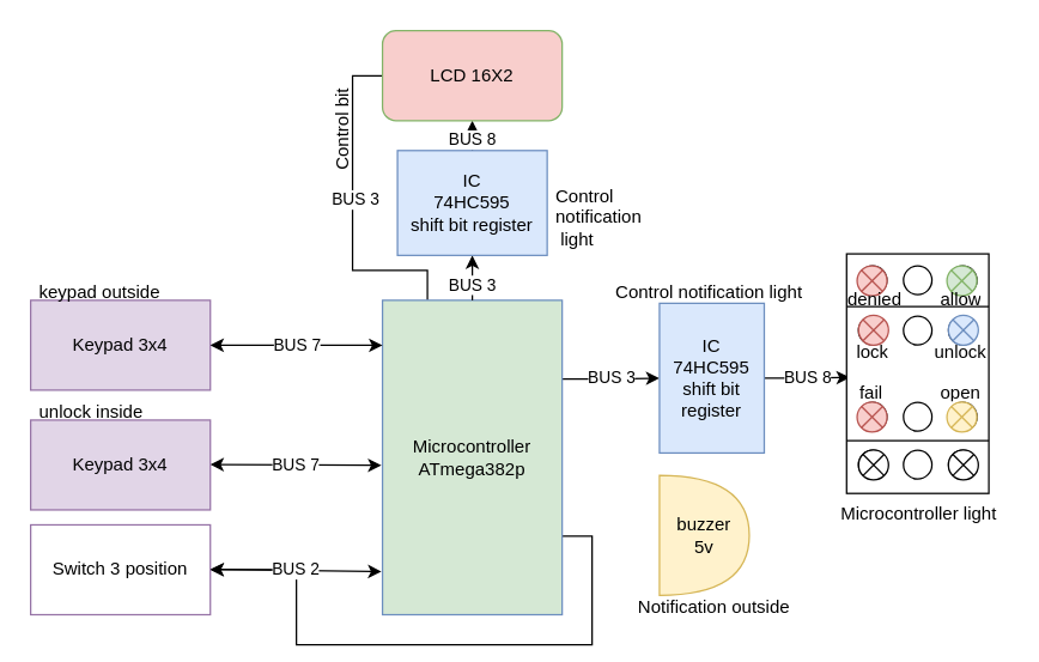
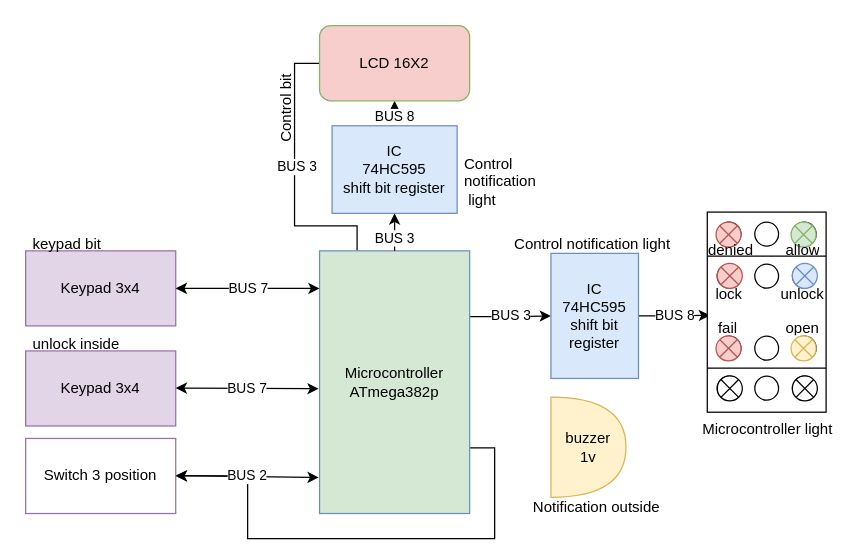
  <mxCell id="0" />
  <mxCell id="1" parent="0" />
  <mxCell id="2" value="BUS 3" style="edgeStyle=orthogonalEdgeStyle;rounded=0;orthogonalLoop=1;jettySize=auto;html=1;exitX=1;exitY=0.25;exitDx=0;exitDy=0;entryX=0;entryY=0.5;entryDx=0;entryDy=0;" edge="1" parent="1" source="6" target="16"><mxGeometry relative="1" as="geometry" /></mxCell>
  <mxCell id="3" style="edgeStyle=orthogonalEdgeStyle;rounded=0;orthogonalLoop=1;jettySize=auto;html=1;exitX=1;exitY=0.75;exitDx=0;exitDy=0;" edge="1" parent="1" source="6" target="9"><mxGeometry relative="1" as="geometry"><mxPoint x="410" y="450" as="targetPoint" /></mxGeometry></mxCell>
  <mxCell id="4" style="edgeStyle=orthogonalEdgeStyle;rounded=0;orthogonalLoop=1;jettySize=auto;html=1;exitX=0.25;exitY=0;exitDx=0;exitDy=0;entryX=0;entryY=0.5;entryDx=0;entryDy=0;endArrow=none;" edge="1" parent="1" source="6" target="23"><mxGeometry relative="1" as="geometry"><mxPoint x="230" y="160" as="targetPoint" /><Array as="points"><mxPoint x="285" y="180" /><mxPoint x="235" y="180" /><mxPoint x="235" y="50" /></Array></mxGeometry></mxCell>
  <mxCell id="5" value="BUS 3" style="edgeLabel;html=1;align=center;verticalAlign=middle;resizable=0;points=[];" vertex="1" connectable="0" parent="4"><mxGeometry x="0.07" y="-1" relative="1" as="geometry"><mxPoint as="offset" /></mxGeometry></mxCell>
  <mxCell id="6" value="Microcontroller&lt;br&gt;ATmega382p" style="rounded=0;whiteSpace=wrap;html=1;fillColor=#d5e8d4;strokeColor=#6c8ebf;" vertex="1" parent="1"><mxGeometry x="255" y="200" width="120" height="210" as="geometry" /></mxCell>
  <mxCell id="7" value="Keypad 3x4" style="rounded=0;whiteSpace=wrap;html=1;fillColor=#e1d5e7;strokeColor=#9673a6;" vertex="1" parent="1"><mxGeometry x="20" y="200" width="120" height="60" as="geometry" /></mxCell>
  <mxCell id="8" value="Keypad 3x4" style="rounded=0;whiteSpace=wrap;html=1;fillColor=#e1d5e7;strokeColor=#9673a6;" vertex="1" parent="1"><mxGeometry x="20" y="280" width="120" height="60" as="geometry" /></mxCell>
  <mxCell id="9" value="Switch 3 position" style="rounded=0;whiteSpace=wrap;html=1;fillColor=#ffffff;strokeColor=#9673a6;" vertex="1" parent="1"><mxGeometry x="20" y="350" width="120" height="60" as="geometry" /></mxCell>
- <mxCell id="10" value="keypad outside" style="text;strokeColor=none;fillColor=none;align=left;verticalAlign=middle;spacingLeft=4;spacingRight=4;overflow=hidden;points=[[0,0.5],[1,0.5]];portConstraint=eastwest;rotatable=0;whiteSpace=wrap;html=1;" vertex="1" parent="1"><mxGeometry x="20" y="180" width="110" height="30" as="geometry" /></mxCell>
+ <mxCell id="10" value="keypad bit" style="text;strokeColor=none;fillColor=none;align=left;verticalAlign=middle;spacingLeft=4;spacingRight=4;overflow=hidden;points=[[0,0.5],[1,0.5]];portConstraint=eastwest;rotatable=0;whiteSpace=wrap;html=1;" vertex="1" parent="1"><mxGeometry x="20" y="180" width="110" height="30" as="geometry" /></mxCell>
  <mxCell id="11" value="unlock inside" style="text;strokeColor=none;fillColor=none;align=left;verticalAlign=middle;spacingLeft=4;spacingRight=4;overflow=hidden;points=[[0,0.5],[1,0.5]];portConstraint=eastwest;rotatable=0;whiteSpace=wrap;html=1;" vertex="1" parent="1"><mxGeometry x="20" y="260" width="110" height="30" as="geometry" /></mxCell>
  <mxCell id="12" value="BUS 7" style="endArrow=classic;startArrow=classic;html=1;rounded=0;entryX=0;entryY=0.143;entryDx=0;entryDy=0;entryPerimeter=0;strokeColor=#000000;endFill=1;" edge="1" parent="1" target="6"><mxGeometry width="50" height="50" relative="1" as="geometry"><mxPoint x="140" y="230" as="sourcePoint" /><mxPoint x="190" y="180" as="targetPoint" /></mxGeometry></mxCell>
  <mxCell id="13" value="BUS 7" style="endArrow=classic;startArrow=classic;html=1;rounded=0;strokeColor=#000000;endFill=1;entryX=-0.006;entryY=0.525;entryDx=0;entryDy=0;entryPerimeter=0;" edge="1" parent="1" target="6"><mxGeometry width="50" height="50" relative="1" as="geometry"><mxPoint x="140" y="309.72" as="sourcePoint" /><mxPoint x="250" y="310" as="targetPoint" /></mxGeometry></mxCell>
  <mxCell id="14" value="BUS 2" style="endArrow=classic;startArrow=classic;html=1;rounded=0;strokeColor=#000000;endFill=1;entryX=-0.006;entryY=0.863;entryDx=0;entryDy=0;entryPerimeter=0;" edge="1" parent="1" target="6"><mxGeometry width="50" height="50" relative="1" as="geometry"><mxPoint x="140" y="379.72" as="sourcePoint" /><mxPoint x="250" y="380" as="targetPoint" /></mxGeometry></mxCell>
  <mxCell id="15" value="BUS 8" style="edgeStyle=orthogonalEdgeStyle;rounded=0;orthogonalLoop=1;jettySize=auto;html=1;exitX=1;exitY=0.5;exitDx=0;exitDy=0;entryX=0.023;entryY=0.516;entryDx=0;entryDy=0;entryPerimeter=0;" edge="1" parent="1" source="16" target="25"><mxGeometry relative="1" as="geometry" /></mxCell>
  <mxCell id="16" value="IC &lt;br&gt;74HC595&lt;br&gt;shift bit register" style="rounded=0;whiteSpace=wrap;html=1;fillColor=#dae8fc;strokeColor=#6c8ebf;" vertex="1" parent="1"><mxGeometry x="440" y="202" width="70" height="100" as="geometry" /></mxCell>
- <mxCell id="17" value="buzzer&lt;br&gt;5v" style="shape=or;whiteSpace=wrap;html=1;fillColor=#fff2cc;strokeColor=#d6b656;" vertex="1" parent="1"><mxGeometry x="440" y="317" width="60" height="80" as="geometry" /></mxCell>
+ <mxCell id="17" value="buzzer&lt;br&gt;1v" style="shape=or;whiteSpace=wrap;html=1;fillColor=#fff2cc;strokeColor=#d6b656;" vertex="1" parent="1"><mxGeometry x="440" y="317" width="60" height="80" as="geometry" /></mxCell>
  <mxCell id="18" value="Control&amp;nbsp;notification light" style="text;strokeColor=none;fillColor=none;align=left;verticalAlign=middle;spacingLeft=4;spacingRight=4;overflow=hidden;points=[[0,0.5],[1,0.5]];portConstraint=eastwest;rotatable=0;whiteSpace=wrap;html=1;" vertex="1" parent="1"><mxGeometry x="405" y="180" width="155" height="30" as="geometry" /></mxCell>
  <mxCell id="19" value="BUS 3" style="edgeStyle=orthogonalEdgeStyle;rounded=0;orthogonalLoop=1;jettySize=auto;html=1;exitX=0.5;exitY=0;exitDx=0;exitDy=0;entryX=1;entryY=0.5;entryDx=0;entryDy=0;" edge="1" parent="1" target="21"><mxGeometry x="-0.333" relative="1" as="geometry"><mxPoint x="315" y="200" as="sourcePoint" /><mxPoint as="offset" /></mxGeometry></mxCell>
  <mxCell id="20" value="BUS 8" style="edgeStyle=orthogonalEdgeStyle;rounded=0;orthogonalLoop=1;jettySize=auto;html=1;exitX=0;exitY=0.5;exitDx=0;exitDy=0;entryX=0.5;entryY=1;entryDx=0;entryDy=0;" edge="1" parent="1" source="21" target="23"><mxGeometry x="-0.333" relative="1" as="geometry"><mxPoint as="offset" /></mxGeometry></mxCell>
  <mxCell id="21" value="IC &lt;br&gt;74HC595&lt;br&gt;shift bit register" style="rounded=0;whiteSpace=wrap;html=1;direction=south;fillColor=#dae8fc;strokeColor=#6c8ebf;" vertex="1" parent="1"><mxGeometry x="265" y="100" width="100" height="70" as="geometry" /></mxCell>
  <mxCell id="22" value="Control&amp;nbsp;&lt;br&gt;notification&lt;br&gt;&amp;nbsp;light" style="text;strokeColor=none;fillColor=none;align=left;verticalAlign=middle;spacingLeft=4;spacingRight=4;overflow=hidden;points=[[0,0.5],[1,0.5]];portConstraint=eastwest;rotatable=0;whiteSpace=wrap;html=1;direction=east;" vertex="1" parent="1"><mxGeometry x="365" y="120" width="70" height="50" as="geometry" /></mxCell>
  <mxCell id="23" value="LCD 16X2" style="rounded=1;whiteSpace=wrap;html=1;fillColor=#f8cecc;strokeColor=#82b366;" vertex="1" parent="1"><mxGeometry x="255" y="20" width="120" height="60" as="geometry" /></mxCell>
  <mxCell id="24" value="Control bit" style="text;html=1;strokeColor=none;fillColor=none;align=center;verticalAlign=middle;whiteSpace=wrap;rounded=0;direction=east;flipH=1;flipV=1;labelPosition=center;verticalLabelPosition=middle;rotation=-90;" vertex="1" parent="1"><mxGeometry x="199" y="71" width="60" height="30" as="geometry" /></mxCell>
  <mxCell id="25" value="Microcontroller light" style="verticalLabelPosition=bottom;dashed=0;shadow=0;html=1;align=center;verticalAlign=top;shape=mxgraph.cabinets.contactor_32_125a;" vertex="1" parent="1"><mxGeometry x="565" y="169" width="95" height="160" as="geometry" /></mxCell>
  <mxCell id="26" value="" style="shape=sumEllipse;perimeter=ellipsePerimeter;whiteSpace=wrap;html=1;backgroundOutline=1;" vertex="1" parent="1"><mxGeometry x="573" y="300" width="20" height="20" as="geometry" /></mxCell>
  <mxCell id="27" value="" style="shape=sumEllipse;perimeter=ellipsePerimeter;whiteSpace=wrap;html=1;backgroundOutline=1;" vertex="1" parent="1"><mxGeometry x="633" y="300" width="20" height="20" as="geometry" /></mxCell>
  <mxCell id="28" value="" style="shape=sumEllipse;perimeter=ellipsePerimeter;whiteSpace=wrap;html=1;backgroundOutline=1;fillColor=#f8cecc;strokeColor=#b85450;labelPosition=center;verticalLabelPosition=bottom;align=center;verticalAlign=top;" vertex="1" parent="1"><mxGeometry x="572" y="177" width="20" height="20" as="geometry" /></mxCell>
  <mxCell id="29" value="" style="shape=sumEllipse;perimeter=ellipsePerimeter;whiteSpace=wrap;html=1;backgroundOutline=1;fillColor=#d5e8d4;strokeColor=#82b366;" vertex="1" parent="1"><mxGeometry x="632" y="177" width="20" height="20" as="geometry" /></mxCell>
  <mxCell id="30" value="" style="shape=sumEllipse;perimeter=ellipsePerimeter;whiteSpace=wrap;html=1;backgroundOutline=1;fillColor=#f8cecc;strokeColor=#b85450;" vertex="1" parent="1"><mxGeometry x="573" y="210" width="20" height="20" as="geometry" /></mxCell>
  <mxCell id="31" value="" style="shape=sumEllipse;perimeter=ellipsePerimeter;whiteSpace=wrap;html=1;backgroundOutline=1;fillColor=#dae8fc;strokeColor=#6c8ebf;" vertex="1" parent="1"><mxGeometry x="633" y="210" width="20" height="20" as="geometry" /></mxCell>
  <mxCell id="32" value="" style="shape=sumEllipse;perimeter=ellipsePerimeter;whiteSpace=wrap;html=1;backgroundOutline=1;fillColor=#f8cecc;strokeColor=#b85450;" vertex="1" parent="1"><mxGeometry x="572" y="268" width="20" height="20" as="geometry" /></mxCell>
  <mxCell id="33" value="" style="shape=sumEllipse;perimeter=ellipsePerimeter;whiteSpace=wrap;html=1;backgroundOutline=1;fillColor=#fff2cc;strokeColor=#d6b656;" vertex="1" parent="1"><mxGeometry x="632" y="268" width="20" height="20" as="geometry" /></mxCell>
  <mxCell id="34" value="Notification outside" style="text;strokeColor=none;fillColor=none;align=left;verticalAlign=middle;spacingLeft=4;spacingRight=4;overflow=hidden;points=[[0,0.5],[1,0.5]];portConstraint=eastwest;rotatable=0;whiteSpace=wrap;html=1;" vertex="1" parent="1"><mxGeometry x="420" y="390" width="155" height="30" as="geometry" /></mxCell>
  <mxCell id="35" value="denied" style="text;strokeColor=none;fillColor=none;align=left;verticalAlign=middle;spacingLeft=4;spacingRight=4;overflow=hidden;points=[[0,0.5],[1,0.5]];portConstraint=eastwest;rotatable=0;whiteSpace=wrap;html=1;direction=east;" vertex="1" parent="1"><mxGeometry x="560" y="190" width="50" height="17" as="geometry" /></mxCell>
  <mxCell id="36" value="allow" style="text;strokeColor=none;fillColor=none;align=left;verticalAlign=middle;spacingLeft=4;spacingRight=4;overflow=hidden;points=[[0,0.5],[1,0.5]];portConstraint=eastwest;rotatable=0;whiteSpace=wrap;html=1;direction=east;" vertex="1" parent="1"><mxGeometry x="622" y="190" width="50" height="17" as="geometry" /></mxCell>
  <mxCell id="37" value="lock" style="text;strokeColor=none;fillColor=none;align=left;verticalAlign=middle;spacingLeft=4;spacingRight=4;overflow=hidden;points=[[0,0.5],[1,0.5]];portConstraint=eastwest;rotatable=0;whiteSpace=wrap;html=1;direction=east;" vertex="1" parent="1"><mxGeometry x="566" y="225" width="50" height="17" as="geometry" /></mxCell>
  <mxCell id="38" value="unlock" style="text;strokeColor=none;fillColor=none;align=left;verticalAlign=middle;spacingLeft=4;spacingRight=4;overflow=hidden;points=[[0,0.5],[1,0.5]];portConstraint=eastwest;rotatable=0;whiteSpace=wrap;html=1;direction=east;" vertex="1" parent="1"><mxGeometry x="618" y="225" width="50" height="17" as="geometry" /></mxCell>
  <mxCell id="39" value="fail" style="text;strokeColor=none;fillColor=none;align=left;verticalAlign=middle;spacingLeft=4;spacingRight=4;overflow=hidden;points=[[0,0.5],[1,0.5]];portConstraint=eastwest;rotatable=0;whiteSpace=wrap;html=1;direction=east;" vertex="1" parent="1"><mxGeometry x="568" y="252" width="50" height="17" as="geometry" /></mxCell>
  <mxCell id="40" value="open" style="text;strokeColor=none;fillColor=none;align=left;verticalAlign=middle;spacingLeft=4;spacingRight=4;overflow=hidden;points=[[0,0.5],[1,0.5]];portConstraint=eastwest;rotatable=0;whiteSpace=wrap;html=1;direction=east;" vertex="1" parent="1"><mxGeometry x="622" y="252" width="50" height="17" as="geometry" /></mxCell>
